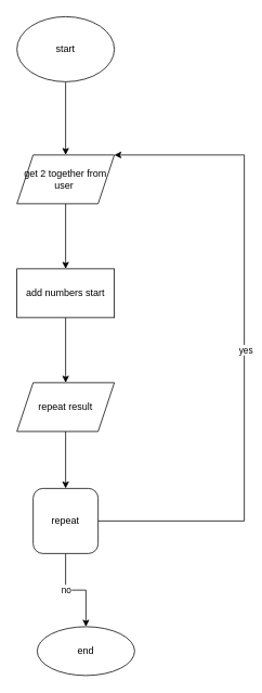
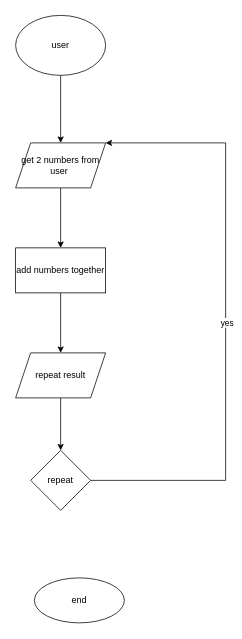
  <mxCell id="0" />
  <mxCell id="1" parent="0" />
  <mxCell id="2" value="" style="edgeStyle=orthogonalEdgeStyle;rounded=0;orthogonalLoop=1;jettySize=auto;html=1;" edge="1" parent="1" source="3" target="5"><mxGeometry relative="1" as="geometry" /></mxCell>
- <mxCell id="3" value="start" style="ellipse;whiteSpace=wrap;html=1;" vertex="1" parent="1"><mxGeometry x="20" y="20" width="120" height="80" as="geometry" /></mxCell>
+ <mxCell id="3" value="user" style="ellipse;whiteSpace=wrap;html=1;" vertex="1" parent="1"><mxGeometry x="20" y="20" width="120" height="80" as="geometry" /></mxCell>
  <mxCell id="4" value="" style="edgeStyle=orthogonalEdgeStyle;rounded=0;orthogonalLoop=1;jettySize=auto;html=1;" edge="1" parent="1" source="5" target="7"><mxGeometry relative="1" as="geometry" /></mxCell>
- <mxCell id="5" value="get 2 together from user&amp;nbsp;" style="shape=parallelogram;perimeter=parallelogramPerimeter;whiteSpace=wrap;html=1;fixedSize=1;" vertex="1" parent="1"><mxGeometry x="20" y="190" width="120" height="60" as="geometry" /></mxCell>
+ <mxCell id="5" value="get 2 numbers from user&amp;nbsp;" style="shape=parallelogram;perimeter=parallelogramPerimeter;whiteSpace=wrap;html=1;fixedSize=1;" vertex="1" parent="1"><mxGeometry x="20" y="190" width="120" height="60" as="geometry" /></mxCell>
  <mxCell id="6" value="" style="edgeStyle=orthogonalEdgeStyle;rounded=0;orthogonalLoop=1;jettySize=auto;html=1;" edge="1" parent="1" source="7" target="9"><mxGeometry relative="1" as="geometry" /></mxCell>
- <mxCell id="7" value="add numbers start" style="whiteSpace=wrap;html=1;" vertex="1" parent="1"><mxGeometry x="20" y="330" width="120" height="60" as="geometry" /></mxCell>
+ <mxCell id="7" value="add numbers together" style="whiteSpace=wrap;html=1;" vertex="1" parent="1"><mxGeometry x="20" y="330" width="120" height="60" as="geometry" /></mxCell>
  <mxCell id="8" value="" style="edgeStyle=orthogonalEdgeStyle;rounded=0;orthogonalLoop=1;jettySize=auto;html=1;" edge="1" parent="1" source="9" target="14"><mxGeometry relative="1" as="geometry" /></mxCell>
  <mxCell id="9" value="repeat result" style="shape=parallelogram;perimeter=parallelogramPerimeter;whiteSpace=wrap;html=1;fixedSize=1;" vertex="1" parent="1"><mxGeometry x="20" y="470" width="120" height="60" as="geometry" /></mxCell>
  <mxCell id="10" style="edgeStyle=orthogonalEdgeStyle;rounded=0;orthogonalLoop=1;jettySize=auto;html=1;exitX=1;exitY=0.5;exitDx=0;exitDy=0;entryX=1;entryY=0;entryDx=0;entryDy=0;" edge="1" parent="1" source="14" target="5"><mxGeometry relative="1" as="geometry"><Array as="points"><mxPoint x="300" y="640" /><mxPoint x="300" y="190" /></Array></mxGeometry></mxCell>
  <mxCell id="11" value="yes" style="edgeLabel;html=1;align=center;verticalAlign=middle;resizable=0;points=[];" vertex="1" connectable="0" parent="10"><mxGeometry x="-0.011" y="-1" relative="1" as="geometry"><mxPoint as="offset" /></mxGeometry></mxCell>
- <mxCell id="12" value="" style="edgeStyle=orthogonalEdgeStyle;rounded=0;orthogonalLoop=1;jettySize=auto;html=1;" edge="1" parent="1" source="14" target="15"><mxGeometry relative="1" as="geometry" /></mxCell>
- <mxCell id="13" value="no" style="edgeLabel;html=1;align=center;verticalAlign=middle;resizable=0;points=[];" vertex="1" connectable="0" parent="12"><mxGeometry x="-0.218" y="1" relative="1" as="geometry"><mxPoint as="offset" /></mxGeometry></mxCell>
- <mxCell id="14" value="repeat" style="whiteSpace=wrap;html=1;rounded=1;" vertex="1" parent="1"><mxGeometry x="40" y="600" width="80" height="80" as="geometry" /></mxCell>
+ <mxCell id="14" value="repeat" style="rhombus;whiteSpace=wrap;html=1;" vertex="1" parent="1"><mxGeometry x="40" y="600" width="80" height="80" as="geometry" /></mxCell>
  <mxCell id="15" value="end" style="ellipse;whiteSpace=wrap;html=1;" vertex="1" parent="1"><mxGeometry x="45" y="770" width="120" height="60" as="geometry" /></mxCell>
